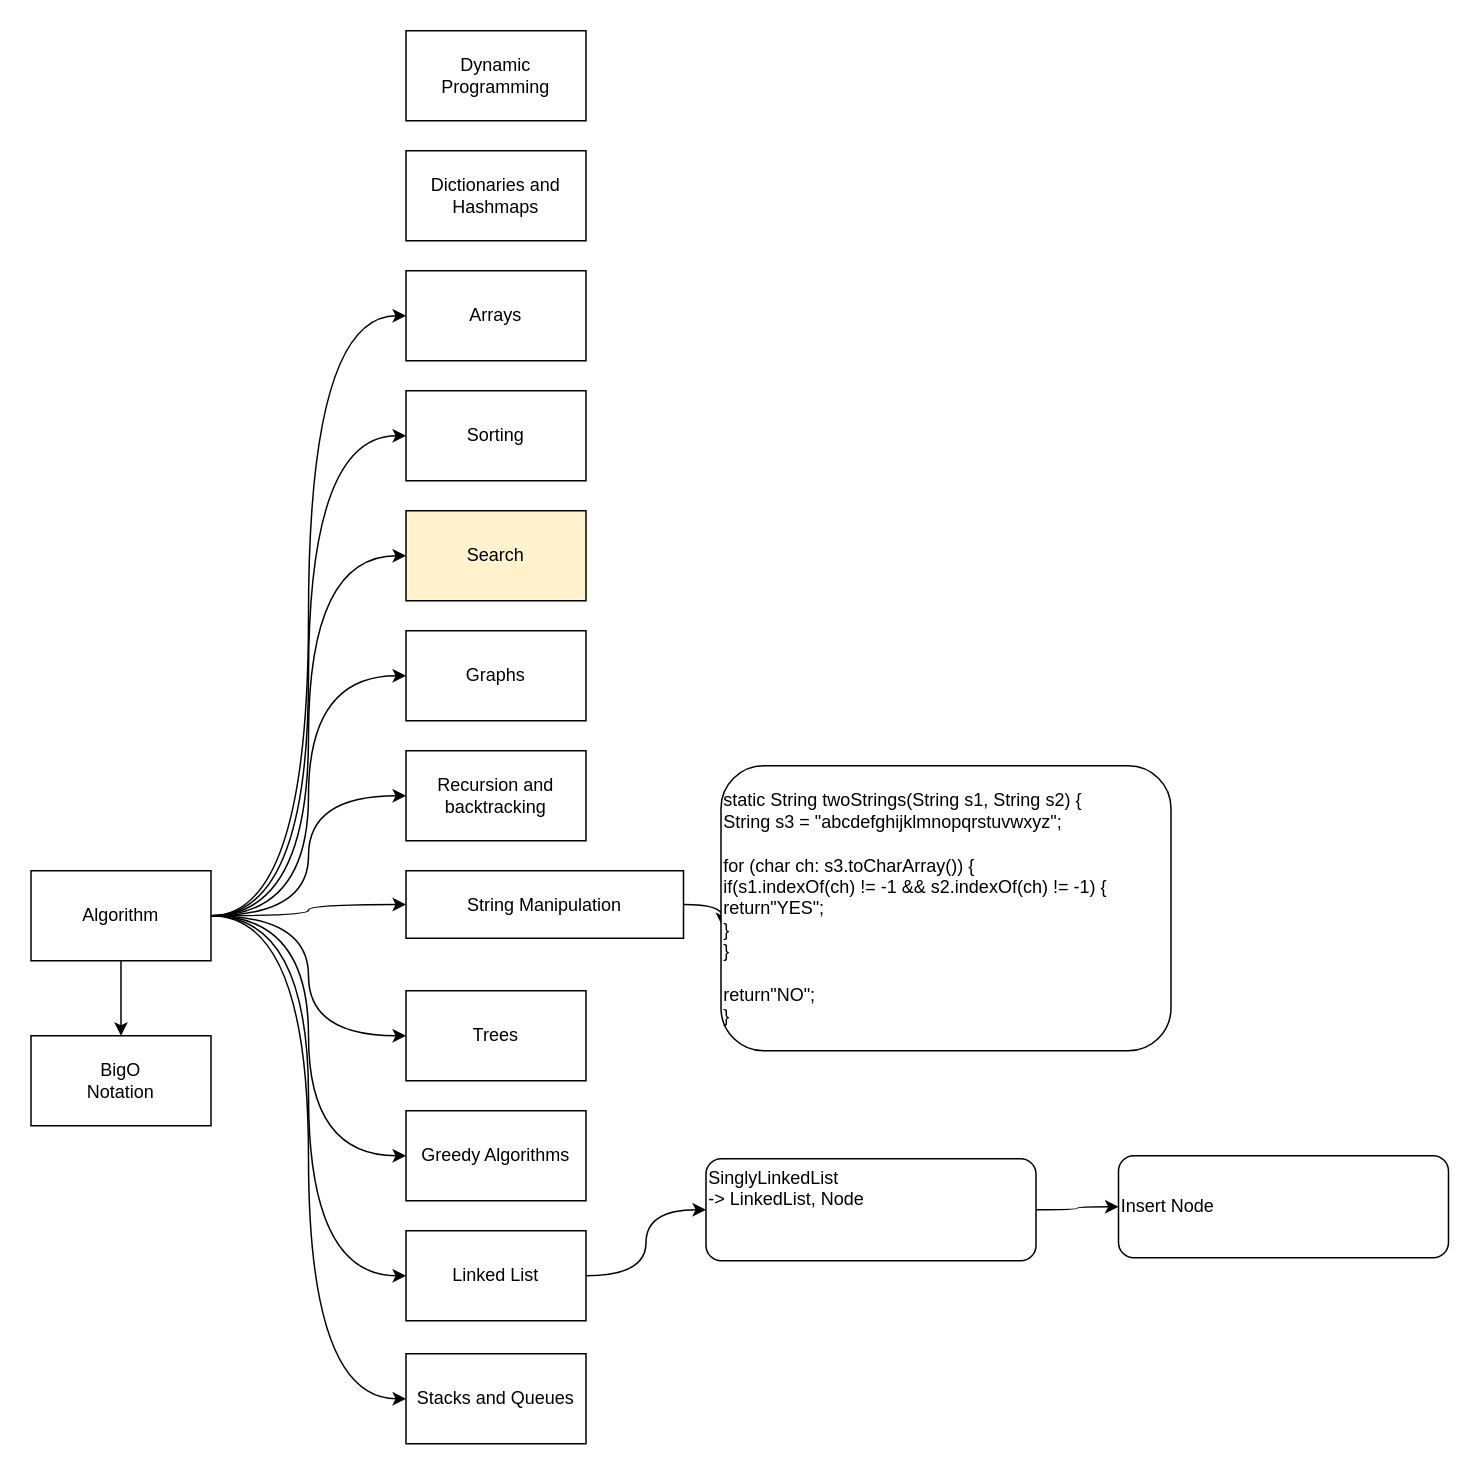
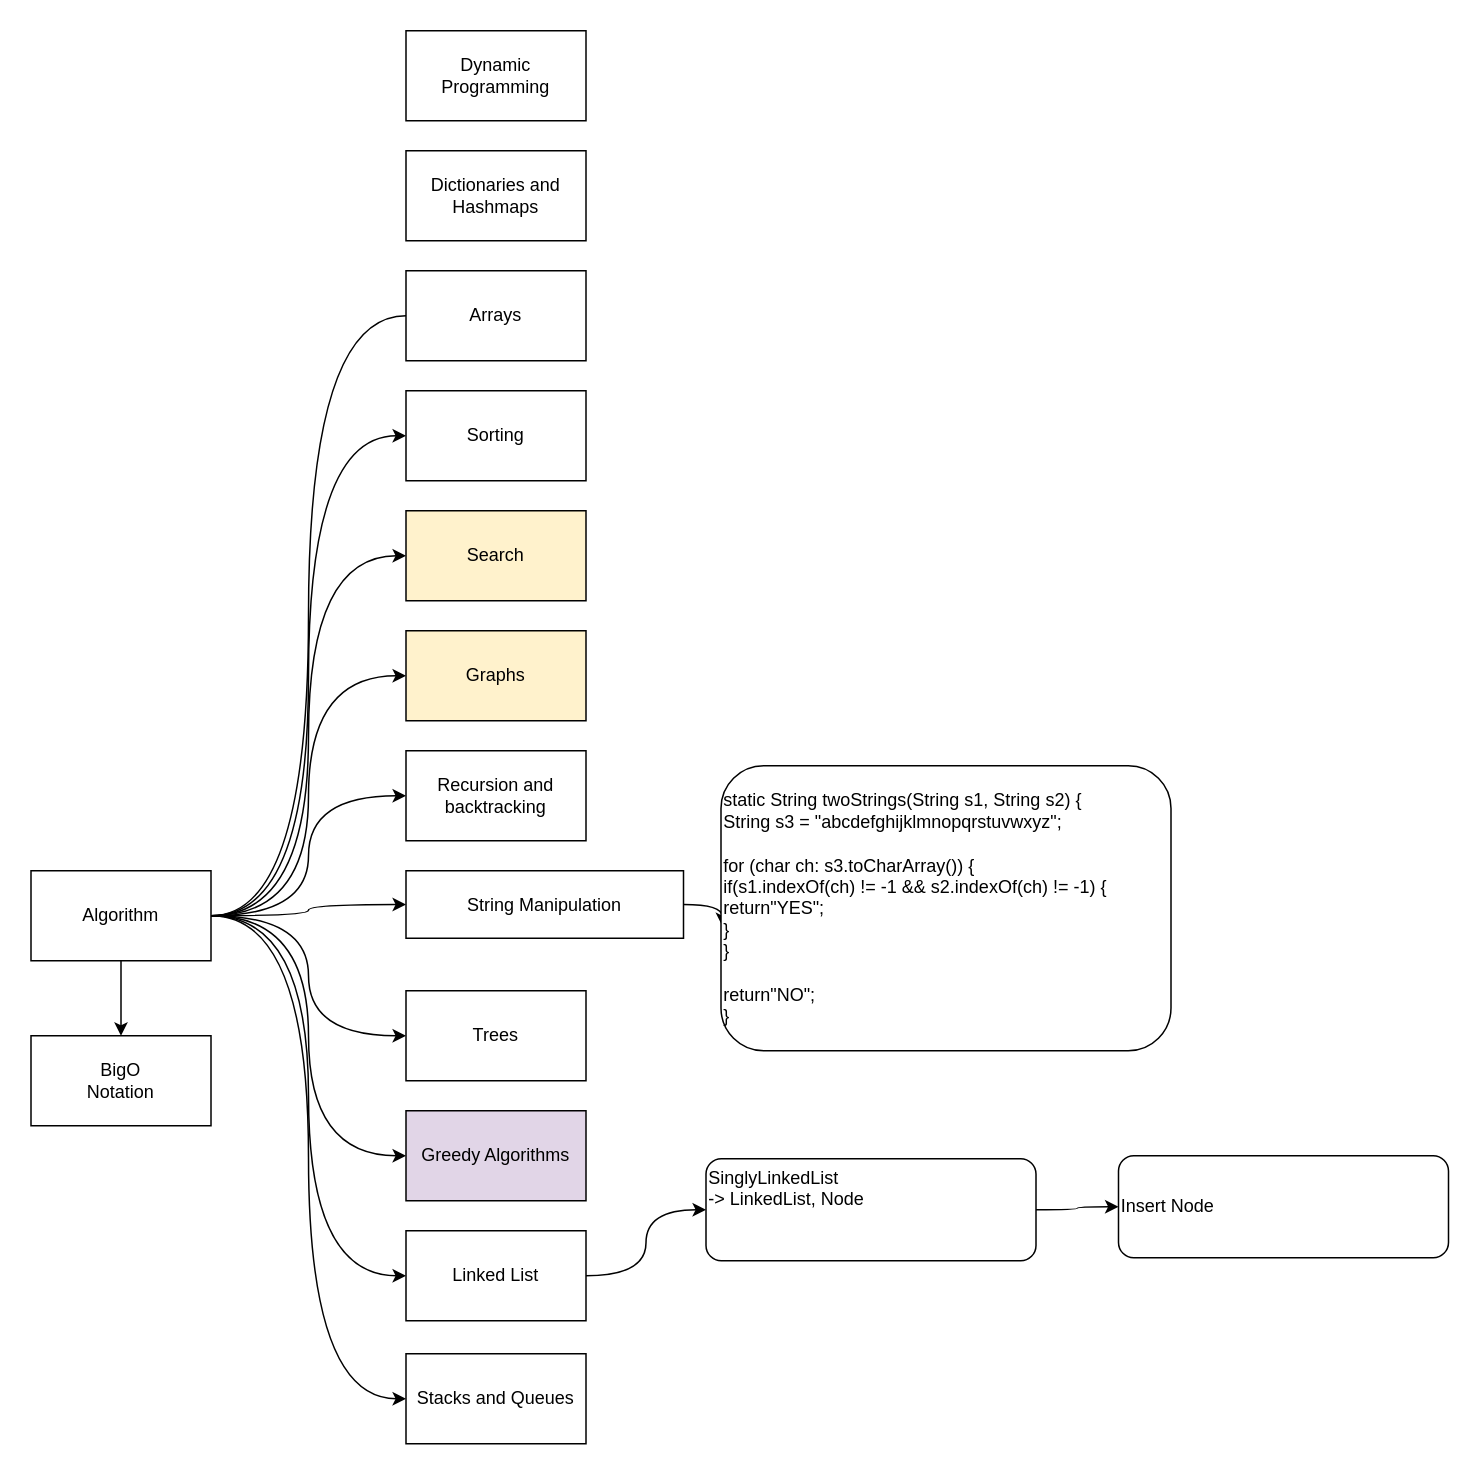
  <mxCell id="0" />
  <mxCell id="1" parent="0" />
- <mxCell id="2" style="edgeStyle=orthogonalEdgeStyle;curved=1;rounded=0;orthogonalLoop=1;jettySize=auto;html=1;entryX=0;entryY=0.5;entryDx=0;entryDy=0;" parent="1" source="13" target="14" edge="1"><mxGeometry relative="1" as="geometry" /></mxCell>
+ <mxCell id="2" style="edgeStyle=orthogonalEdgeStyle;curved=1;rounded=0;orthogonalLoop=1;jettySize=auto;html=1;entryX=0;entryY=0.5;entryDx=0;entryDy=0;endArrow=none;" parent="1" source="13" target="14" edge="1"><mxGeometry relative="1" as="geometry" /></mxCell>
  <mxCell id="3" style="edgeStyle=orthogonalEdgeStyle;curved=1;rounded=0;orthogonalLoop=1;jettySize=auto;html=1;entryX=0;entryY=0.5;entryDx=0;entryDy=0;" parent="1" source="13" target="15" edge="1"><mxGeometry relative="1" as="geometry" /></mxCell>
  <mxCell id="4" style="edgeStyle=orthogonalEdgeStyle;curved=1;rounded=0;orthogonalLoop=1;jettySize=auto;html=1;entryX=0;entryY=0.5;entryDx=0;entryDy=0;" parent="1" source="13" target="16" edge="1"><mxGeometry relative="1" as="geometry" /></mxCell>
  <mxCell id="5" style="edgeStyle=orthogonalEdgeStyle;curved=1;rounded=0;orthogonalLoop=1;jettySize=auto;html=1;entryX=0;entryY=0.5;entryDx=0;entryDy=0;" parent="1" source="13" target="17" edge="1"><mxGeometry relative="1" as="geometry" /></mxCell>
  <mxCell id="6" style="edgeStyle=orthogonalEdgeStyle;curved=1;rounded=0;orthogonalLoop=1;jettySize=auto;html=1;entryX=0;entryY=0.5;entryDx=0;entryDy=0;" parent="1" source="13" target="18" edge="1"><mxGeometry relative="1" as="geometry" /></mxCell>
  <mxCell id="7" style="edgeStyle=orthogonalEdgeStyle;curved=1;rounded=0;orthogonalLoop=1;jettySize=auto;html=1;" parent="1" source="13" target="21" edge="1"><mxGeometry relative="1" as="geometry" /></mxCell>
  <mxCell id="8" style="edgeStyle=orthogonalEdgeStyle;curved=1;rounded=0;orthogonalLoop=1;jettySize=auto;html=1;entryX=0;entryY=0.5;entryDx=0;entryDy=0;" parent="1" source="13" target="23" edge="1"><mxGeometry relative="1" as="geometry" /></mxCell>
  <mxCell id="9" style="edgeStyle=orthogonalEdgeStyle;curved=1;rounded=0;orthogonalLoop=1;jettySize=auto;html=1;entryX=0;entryY=0.5;entryDx=0;entryDy=0;" parent="1" source="13" target="24" edge="1"><mxGeometry relative="1" as="geometry" /></mxCell>
  <mxCell id="10" style="edgeStyle=orthogonalEdgeStyle;curved=1;rounded=0;orthogonalLoop=1;jettySize=auto;html=1;entryX=0;entryY=0.5;entryDx=0;entryDy=0;" parent="1" source="13" target="27" edge="1"><mxGeometry relative="1" as="geometry" /></mxCell>
  <mxCell id="11" style="edgeStyle=orthogonalEdgeStyle;curved=1;rounded=0;orthogonalLoop=1;jettySize=auto;html=1;entryX=0;entryY=0.5;entryDx=0;entryDy=0;" parent="1" source="13" target="25" edge="1"><mxGeometry relative="1" as="geometry" /></mxCell>
  <mxCell id="12" style="edgeStyle=orthogonalEdgeStyle;curved=1;rounded=0;orthogonalLoop=1;jettySize=auto;html=1;exitX=0.5;exitY=1;exitDx=0;exitDy=0;entryX=0.5;entryY=0;entryDx=0;entryDy=0;" parent="1" source="13" target="29" edge="1"><mxGeometry relative="1" as="geometry" /></mxCell>
  <mxCell id="13" value="Algorithm" style="rounded=0;whiteSpace=wrap;html=1;" parent="1" vertex="1"><mxGeometry x="20" y="580" width="120" height="60" as="geometry" /></mxCell>
  <mxCell id="14" value="Arrays" style="rounded=0;whiteSpace=wrap;html=1;" parent="1" vertex="1"><mxGeometry x="270" y="180" width="120" height="60" as="geometry" /></mxCell>
  <mxCell id="15" value="Sorting" style="rounded=0;whiteSpace=wrap;html=1;" parent="1" vertex="1"><mxGeometry x="270" y="260" width="120" height="60" as="geometry" /></mxCell>
  <mxCell id="16" value="Search" style="rounded=0;whiteSpace=wrap;html=1;fillColor=#fff2cc;" parent="1" vertex="1"><mxGeometry x="270" y="340" width="120" height="60" as="geometry" /></mxCell>
- <mxCell id="17" value="Graphs" style="rounded=0;whiteSpace=wrap;html=1;" parent="1" vertex="1"><mxGeometry x="270" y="420" width="120" height="60" as="geometry" /></mxCell>
+ <mxCell id="17" value="Graphs" style="rounded=0;whiteSpace=wrap;html=1;fillColor=#fff2cc;" parent="1" vertex="1"><mxGeometry x="270" y="420" width="120" height="60" as="geometry" /></mxCell>
  <mxCell id="18" value="Recursion and backtracking" style="rounded=0;whiteSpace=wrap;html=1;" parent="1" vertex="1"><mxGeometry x="270" y="500" width="120" height="60" as="geometry" /></mxCell>
  <mxCell id="19" value="Dictionaries and Hashmaps" style="rounded=0;whiteSpace=wrap;html=1;" parent="1" vertex="1"><mxGeometry x="270" y="100" width="120" height="60" as="geometry" /></mxCell>
  <mxCell id="20" style="edgeStyle=orthogonalEdgeStyle;rounded=0;orthogonalLoop=1;jettySize=auto;html=1;exitX=1;exitY=0.5;exitDx=0;exitDy=0;entryX=0.003;entryY=0.563;entryDx=0;entryDy=0;entryPerimeter=0;curved=1;" parent="1" source="21" target="28" edge="1"><mxGeometry relative="1" as="geometry" /></mxCell>
  <mxCell id="21" value="String Manipulation" style="rounded=0;whiteSpace=wrap;html=1;" parent="1" vertex="1"><mxGeometry x="270" y="580" width="185" height="45" as="geometry" /></mxCell>
  <mxCell id="22" value="Dynamic Programming" style="rounded=0;whiteSpace=wrap;html=1;" parent="1" vertex="1"><mxGeometry x="270" width="120" height="60" as="geometry" y="20" /></mxCell>
  <mxCell id="23" value="Trees" style="rounded=0;whiteSpace=wrap;html=1;" parent="1" vertex="1"><mxGeometry x="270" y="660" width="120" height="60" as="geometry" /></mxCell>
- <mxCell id="24" value="Greedy Algorithms" style="rounded=0;whiteSpace=wrap;html=1;" parent="1" vertex="1"><mxGeometry x="270" y="740" width="120" height="60" as="geometry" /></mxCell>
+ <mxCell id="24" value="Greedy Algorithms" style="rounded=0;whiteSpace=wrap;html=1;fillColor=#e1d5e7;" parent="1" vertex="1"><mxGeometry x="270" y="740" width="120" height="60" as="geometry" /></mxCell>
  <mxCell id="25" value="Stacks and Queues" style="rounded=0;whiteSpace=wrap;html=1;" parent="1" vertex="1"><mxGeometry x="270" y="902" width="120" height="60" as="geometry" /></mxCell>
  <mxCell id="26" style="edgeStyle=orthogonalEdgeStyle;rounded=0;orthogonalLoop=1;jettySize=auto;html=1;exitX=1;exitY=0.5;exitDx=0;exitDy=0;entryX=0;entryY=0.5;entryDx=0;entryDy=0;curved=1;" edge="1" parent="1" source="27" target="31"><mxGeometry relative="1" as="geometry" /></mxCell>
  <mxCell id="27" value="Linked List" style="rounded=0;whiteSpace=wrap;html=1;" parent="1" vertex="1"><mxGeometry x="270" y="820" width="120" height="60" as="geometry" /></mxCell>
  <mxCell id="28" value="&lt;div&gt;&lt;div&gt;&lt;span&gt;static&lt;/span&gt; String twoStrings(String s1, String s2) {&lt;/div&gt;&lt;div&gt;        String s3 = &lt;span&gt;&quot;abcdefghijklmnopqrstuvwxyz&quot;&lt;/span&gt;;&lt;/div&gt;&lt;br&gt;&lt;div&gt;&lt;span&gt;for&lt;/span&gt; (&lt;span&gt;char&lt;/span&gt; ch: s3.toCharArray()) {&lt;/div&gt;&lt;div&gt;&lt;span&gt;if&lt;/span&gt;(s1.indexOf(ch) != -&lt;span&gt;1&lt;/span&gt; &amp;amp;&amp;amp; s2.indexOf(ch) != -&lt;span&gt;1&lt;/span&gt;) {&lt;/div&gt;&lt;div&gt;&lt;span&gt;return&lt;/span&gt;&lt;span&gt;&quot;YES&quot;&lt;/span&gt;;&lt;/div&gt;&lt;div&gt;            }&lt;/div&gt;&lt;div&gt;        }&lt;/div&gt;&lt;br&gt;&lt;div&gt;&lt;span&gt;return&lt;/span&gt;&lt;span&gt;&quot;NO&quot;&lt;/span&gt;;&lt;/div&gt;&lt;div&gt;    }&lt;/div&gt;&lt;/div&gt;" style="rounded=1;whiteSpace=wrap;html=1;align=left;" parent="1" vertex="1"><mxGeometry x="480" y="510" width="300" height="190" as="geometry" /></mxCell>
  <mxCell id="29" value="BigO&lt;br&gt;Notation&lt;br&gt;" style="rounded=0;whiteSpace=wrap;html=1;" parent="1" vertex="1"><mxGeometry x="20" y="690" width="120" height="60" as="geometry" /></mxCell>
  <mxCell id="30" style="edgeStyle=orthogonalEdgeStyle;curved=1;rounded=0;orthogonalLoop=1;jettySize=auto;html=1;exitX=1;exitY=0.5;exitDx=0;exitDy=0;entryX=0;entryY=0.5;entryDx=0;entryDy=0;" edge="1" parent="1" source="31" target="32"><mxGeometry relative="1" as="geometry" /></mxCell>
  <mxCell id="31" value="&lt;div&gt;&lt;div&gt;SinglyLinkedList&lt;/div&gt;&lt;/div&gt;&lt;div&gt;-&amp;gt; LinkedList, Node&lt;/div&gt;&lt;div&gt;&lt;br&gt;&lt;/div&gt;&lt;div&gt;&lt;br&gt;&lt;/div&gt;" style="rounded=1;whiteSpace=wrap;html=1;align=left;" vertex="1" parent="1"><mxGeometry x="470" y="772" width="220" height="68" as="geometry" /></mxCell>
  <mxCell id="32" value="&lt;div&gt;&lt;div&gt;Insert Node&lt;/div&gt;&lt;/div&gt;" style="rounded=1;whiteSpace=wrap;html=1;align=left;" vertex="1" parent="1"><mxGeometry x="745" y="770" width="220" height="68" as="geometry" /></mxCell>
